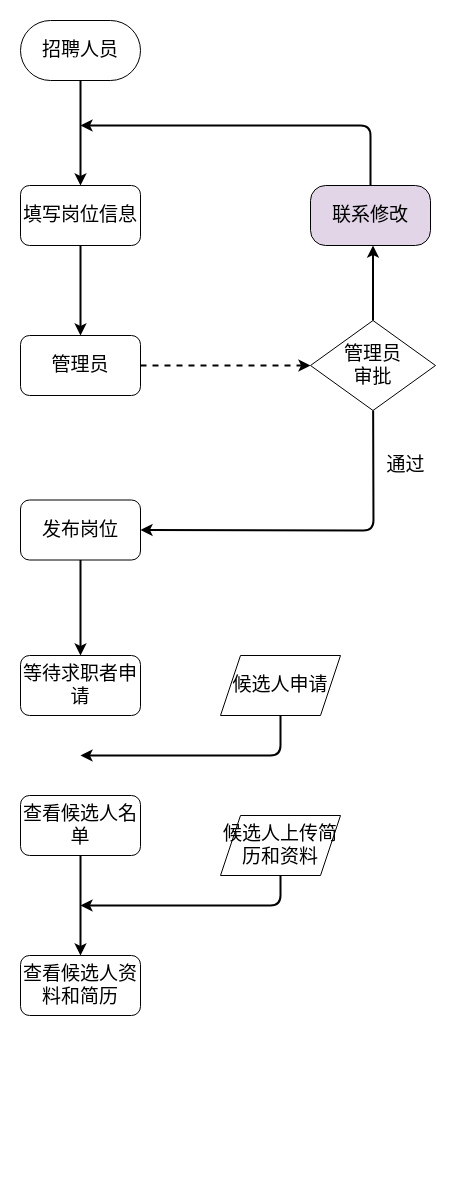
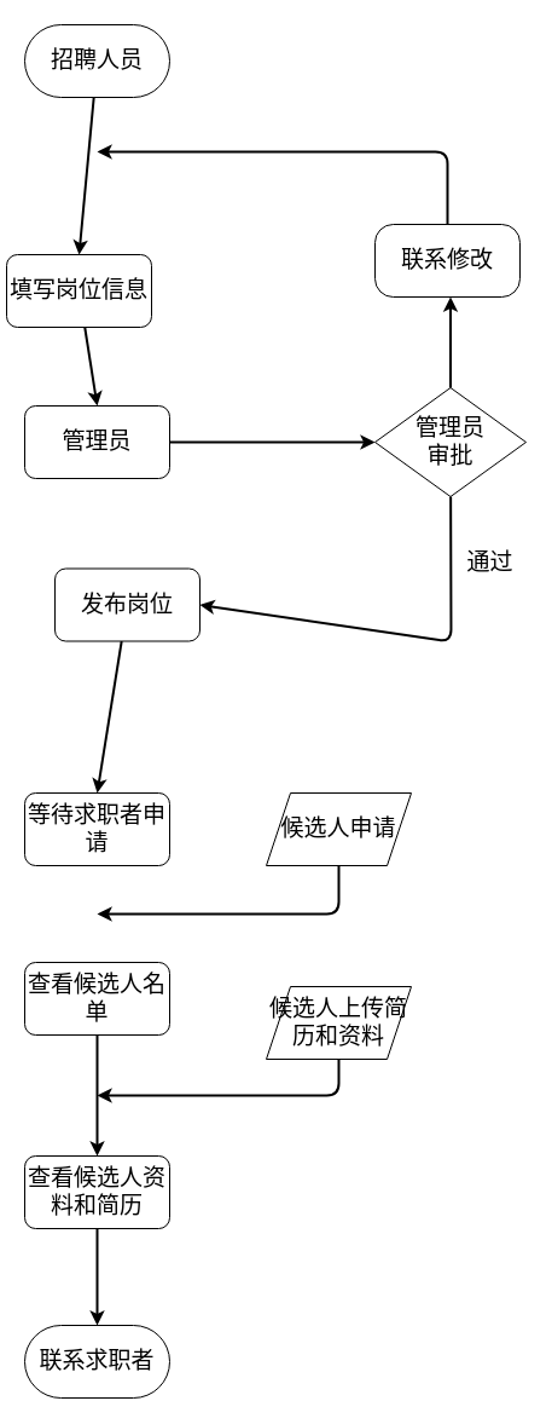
  <mxCell id="0" />
  <mxCell id="1" parent="0" />
  <mxCell id="2" style="edgeStyle=none;html=1;strokeWidth=2;entryX=0.5;entryY=0;entryDx=0;entryDy=0;" edge="1" parent="1" source="3" target="5"><mxGeometry relative="1" as="geometry"><mxPoint x="82.5" y="185" as="targetPoint" /></mxGeometry></mxCell>
  <mxCell id="3" value="招聘人员" style="rounded=1;whiteSpace=wrap;html=1;arcSize=50;fontSize=19;" vertex="1" parent="1"><mxGeometry x="20" y="20" width="120" height="60" as="geometry" /></mxCell>
  <mxCell id="4" style="edgeStyle=none;html=1;strokeWidth=2;entryX=0.5;entryY=0;entryDx=0;entryDy=0;" edge="1" parent="1" source="5" target="7"><mxGeometry relative="1" as="geometry"><mxPoint x="80" y="335" as="targetPoint" /></mxGeometry></mxCell>
- <mxCell id="5" value="填写岗位信息" style="rounded=1;whiteSpace=wrap;html=1;fontSize=19;" vertex="1" parent="1"><mxGeometry x="20" y="185" width="120" height="60" as="geometry" /></mxCell>
- <mxCell id="6" style="edgeStyle=none;html=1;strokeWidth=2;entryX=0;entryY=0.5;entryDx=0;entryDy=0;entryPerimeter=0;dashed=1;" edge="1" parent="1" source="7" target="10"><mxGeometry relative="1" as="geometry"><mxPoint x="310" y="365" as="targetPoint" /></mxGeometry></mxCell>
+ <mxCell id="5" value="填写岗位信息" style="rounded=1;whiteSpace=wrap;html=1;fontSize=19;" vertex="1" parent="1"><mxGeometry x="5" y="210" width="120" height="60" as="geometry" /></mxCell>
+ <mxCell id="6" style="edgeStyle=none;html=1;strokeWidth=2;entryX=0;entryY=0.5;entryDx=0;entryDy=0;entryPerimeter=0;" edge="1" parent="1" source="7" target="10"><mxGeometry relative="1" as="geometry"><mxPoint x="310" y="365" as="targetPoint" /></mxGeometry></mxCell>
  <mxCell id="7" value="管理员" style="rounded=1;whiteSpace=wrap;html=1;fontSize=19;" vertex="1" parent="1"><mxGeometry x="20" y="335" width="120" height="60" as="geometry" /></mxCell>
  <mxCell id="8" style="edgeStyle=none;html=1;strokeWidth=2;entryX=1;entryY=0.5;entryDx=0;entryDy=0;" edge="1" parent="1" source="10" target="13"><mxGeometry relative="1" as="geometry"><mxPoint x="372.5" y="575" as="targetPoint" /><Array as="points"><mxPoint x="373" y="530" /></Array></mxGeometry></mxCell>
  <mxCell id="9" style="edgeStyle=none;html=1;strokeWidth=2;" edge="1" parent="1" source="10"><mxGeometry relative="1" as="geometry"><mxPoint x="372.5" y="245" as="targetPoint" /></mxGeometry></mxCell>
  <mxCell id="10" value="管理员&lt;br&gt;审批" style="rhombus;whiteSpace=wrap;html=1;fontSize=19;" vertex="1" parent="1"><mxGeometry x="310" y="320" width="125" height="90" as="geometry" /></mxCell>
  <mxCell id="11" value="通过" style="text;html=1;align=center;verticalAlign=middle;resizable=0;points=[];autosize=1;strokeColor=none;fillColor=none;fontSize=19;" vertex="1" parent="1"><mxGeometry x="375" y="445" width="60" height="40" as="geometry" /></mxCell>
  <mxCell id="12" style="edgeStyle=none;html=1;strokeWidth=2;entryX=0.5;entryY=0;entryDx=0;entryDy=0;" edge="1" parent="1" source="13" target="14"><mxGeometry relative="1" as="geometry"><mxPoint x="80" y="665" as="targetPoint" /></mxGeometry></mxCell>
- <mxCell id="13" value="发布岗位" style="rounded=1;whiteSpace=wrap;html=1;fontSize=19;" vertex="1" parent="1"><mxGeometry x="20" y="499.5" width="120" height="60" as="geometry" /></mxCell>
+ <mxCell id="13" value="发布岗位" style="rounded=1;whiteSpace=wrap;html=1;fontSize=19;" vertex="1" parent="1"><mxGeometry x="45" y="469.5" width="120" height="60" as="geometry" /></mxCell>
  <mxCell id="14" value="等待求职者申请" style="rounded=1;whiteSpace=wrap;html=1;fontSize=19;" vertex="1" parent="1"><mxGeometry x="20" y="655" width="120" height="60" as="geometry" /></mxCell>
  <mxCell id="15" style="edgeStyle=none;html=1;strokeWidth=2;" edge="1" parent="1" source="16"><mxGeometry relative="1" as="geometry"><mxPoint x="80" y="125" as="targetPoint" /><Array as="points"><mxPoint x="370" y="125" /></Array></mxGeometry></mxCell>
- <mxCell id="16" value="联系修改" style="rounded=1;whiteSpace=wrap;html=1;fontSize=19;arcSize=25;fillColor=#e1d5e7;" vertex="1" parent="1"><mxGeometry x="310" y="185" width="120" height="60" as="geometry" /></mxCell>
+ <mxCell id="16" value="联系修改" style="rounded=1;whiteSpace=wrap;html=1;fontSize=19;arcSize=25;" vertex="1" parent="1"><mxGeometry x="310" y="185" width="120" height="60" as="geometry" /></mxCell>
  <mxCell id="17" style="edgeStyle=none;html=1;strokeWidth=2;" edge="1" parent="1" source="18"><mxGeometry relative="1" as="geometry"><mxPoint x="80" y="955" as="targetPoint" /></mxGeometry></mxCell>
  <mxCell id="18" value="查看候选人名单" style="rounded=1;whiteSpace=wrap;html=1;fontSize=19;" vertex="1" parent="1"><mxGeometry x="20" y="795" width="120" height="60" as="geometry" /></mxCell>
+ <mxCell id="19" style="edgeStyle=none;html=1;strokeWidth=2;entryX=0.5;entryY=0;entryDx=0;entryDy=0;" edge="1" parent="1" source="20" target="21"><mxGeometry relative="1" as="geometry"><mxPoint x="80" y="1095" as="targetPoint" /></mxGeometry></mxCell>
  <mxCell id="20" value="查看候选人资料和简历" style="rounded=1;whiteSpace=wrap;html=1;fontSize=19;" vertex="1" parent="1"><mxGeometry x="20" y="955" width="120" height="60" as="geometry" /></mxCell>
+ <mxCell id="21" value="联系求职者" style="rounded=1;whiteSpace=wrap;html=1;fontSize=19;arcSize=50;" vertex="1" parent="1"><mxGeometry x="20" y="1095" width="120" height="60" as="geometry" /></mxCell>
  <mxCell id="22" style="edgeStyle=none;html=1;strokeWidth=2;fontSize=19;" edge="1" parent="1" source="23"><mxGeometry relative="1" as="geometry"><mxPoint x="80" y="755" as="targetPoint" /><Array as="points"><mxPoint x="280" y="755" /></Array></mxGeometry></mxCell>
  <mxCell id="23" value="候选人申请" style="shape=parallelogram;perimeter=parallelogramPerimeter;whiteSpace=wrap;html=1;fixedSize=1;fontSize=19;" vertex="1" parent="1"><mxGeometry x="220" y="655" width="120" height="60" as="geometry" /></mxCell>
  <mxCell id="24" style="edgeStyle=none;html=1;strokeWidth=2;fontSize=19;" edge="1" parent="1" source="25"><mxGeometry relative="1" as="geometry"><mxPoint x="80" y="905" as="targetPoint" /><Array as="points"><mxPoint x="280" y="905" /></Array></mxGeometry></mxCell>
  <mxCell id="25" value="候选人上传简历和资料" style="shape=parallelogram;perimeter=parallelogramPerimeter;whiteSpace=wrap;html=1;fixedSize=1;fontSize=19;" vertex="1" parent="1"><mxGeometry x="220" y="815" width="120" height="60" as="geometry" /></mxCell>
